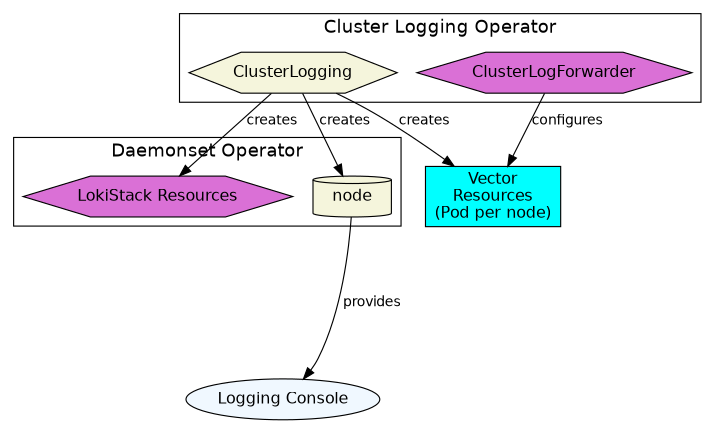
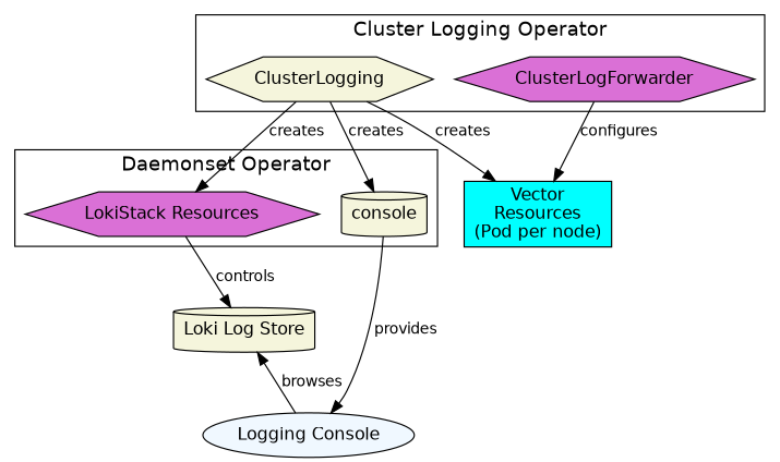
  digraph {
    fontname=helvetica
    fontsize=16
    rankdir=TD
    node [fillcolor=beige fontname=helvetica fontsize=14 shape=hexagon style=filled]
    edge [fontname=helvetica fontsize=12]
    n1 [fillcolor=aliceblue label="Logging Console" shape=oval]
    n2 [label=ClusterLogging]
    n3 [fillcolor=orchid label=ClusterLogForwarder]
    n4 [fillcolor=orchid label="LokiStack Resources"]
-   console [shape=cylinder label="node"]
+   console [shape=cylinder]
+   n6 [label="Loki Log Store" shape=cylinder]
    n7 [fillcolor=cyan label="Vector\nResources\n(Pod per node)" shape=box]
    subgraph sub_1 {
      rank=max
      n1
    }
    subgraph cluster_2 {
      label="Cluster Logging Operator"
      n2
      n3
    }
    subgraph cluster_3 {
      label="Daemonset Operator"
      n4
      console
    }
+   n1 -> n6 [label=browses]
    n2 -> n4 [label=creates]
    n2 -> console [label=creates]
    n2 -> n7 [label=creates]
    n3 -> n7 [label=configures]
+   n4 -> n6 [label=controls]
    console -> n1 [label=provides]
  }
